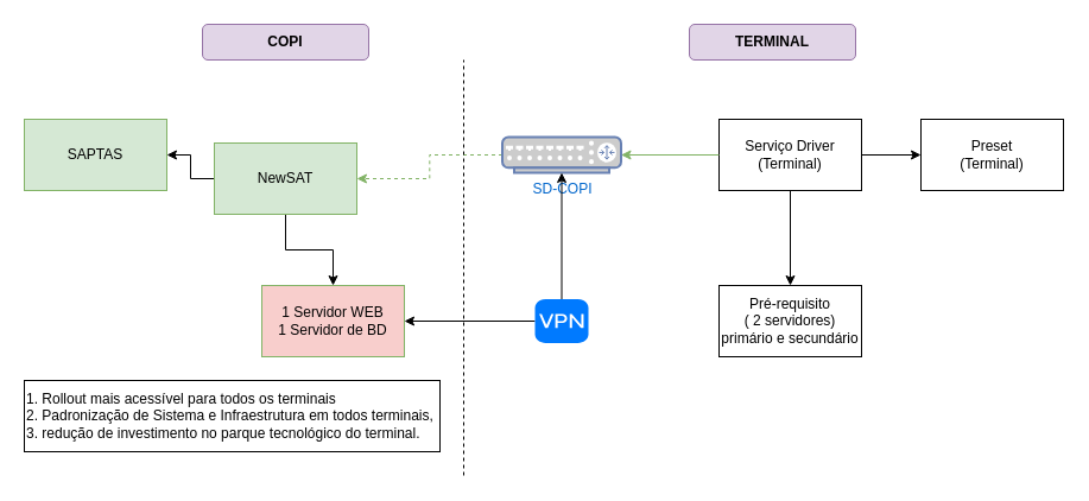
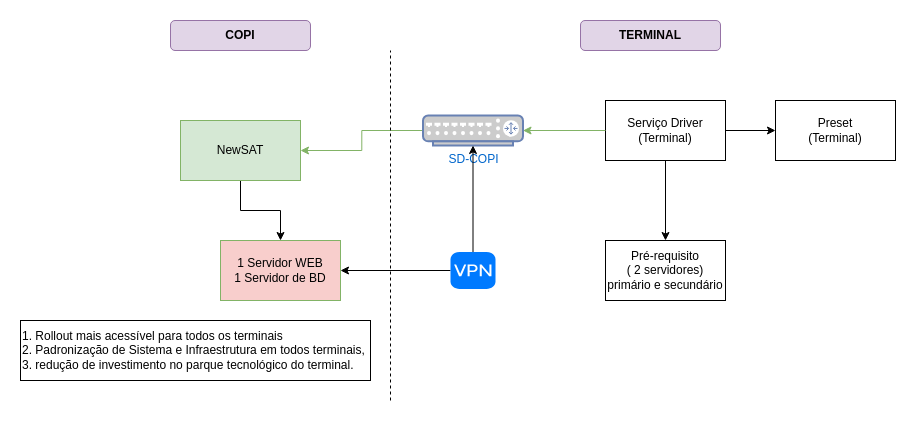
  <mxCell id="0" />
  <mxCell id="1" parent="0" />
  <mxCell id="2" value="" style="edgeStyle=orthogonalEdgeStyle;rounded=0;orthogonalLoop=1;jettySize=auto;html=1;" parent="1" source="4" target="6" edge="1"><mxGeometry relative="1" as="geometry" /></mxCell>
- <mxCell id="3" value="" style="edgeStyle=orthogonalEdgeStyle;rounded=0;orthogonalLoop=1;jettySize=auto;html=1;" parent="1" source="4" target="5" edge="1"><mxGeometry relative="1" as="geometry" /></mxCell>
  <mxCell id="4" value="NewSAT" style="rounded=0;whiteSpace=wrap;html=1;fillColor=#d5e8d4;strokeColor=#82b366;" parent="1" vertex="1"><mxGeometry x="180" y="120" width="120" height="60" as="geometry" /></mxCell>
- <mxCell id="5" value="SAPTAS" style="rounded=0;whiteSpace=wrap;html=1;fillColor=#d5e8d4;strokeColor=#82b366;" parent="1" vertex="1"><mxGeometry x="20" y="100" width="120" height="60" as="geometry" /></mxCell>
  <mxCell id="6" value="1 Servidor WEB&lt;br&gt;1 Servidor de BD&lt;br&gt;" style="rounded=0;whiteSpace=wrap;html=1;fillColor=#f8cecc;strokeColor=#82b366;" parent="1" vertex="1"><mxGeometry x="220" y="240" width="120" height="60" as="geometry" /></mxCell>
  <mxCell id="7" style="edgeStyle=orthogonalEdgeStyle;rounded=0;orthogonalLoop=1;jettySize=auto;html=1;entryX=0;entryY=0.5;entryDx=0;entryDy=0;" parent="1" source="10" target="12" edge="1"><mxGeometry relative="1" as="geometry" /></mxCell>
- <mxCell id="8" style="edgeStyle=orthogonalEdgeStyle;rounded=0;orthogonalLoop=1;jettySize=auto;html=1;entryX=1;entryY=0.5;entryDx=0;entryDy=0;fillColor=#d5e8d4;strokeColor=#82b366;dashed=1;" parent="1" source="15" target="4" edge="1"><mxGeometry relative="1" as="geometry" /></mxCell>
+ <mxCell id="8" style="edgeStyle=orthogonalEdgeStyle;rounded=0;orthogonalLoop=1;jettySize=auto;html=1;entryX=1;entryY=0.5;entryDx=0;entryDy=0;fillColor=#d5e8d4;strokeColor=#82b366;" parent="1" source="15" target="4" edge="1"><mxGeometry relative="1" as="geometry" /></mxCell>
  <mxCell id="9" value="" style="edgeStyle=orthogonalEdgeStyle;rounded=0;orthogonalLoop=1;jettySize=auto;html=1;" parent="1" source="10" target="11" edge="1"><mxGeometry relative="1" as="geometry" /></mxCell>
  <mxCell id="10" value="Serviço Driver&lt;br&gt;(Terminal)" style="rounded=0;whiteSpace=wrap;html=1;" parent="1" vertex="1"><mxGeometry x="605" y="100" width="120" height="60" as="geometry" /></mxCell>
  <mxCell id="11" value="Pré-requisito&lt;br&gt;( 2 servidores)&lt;br&gt;primário e secundário" style="rounded=0;whiteSpace=wrap;html=1;" parent="1" vertex="1"><mxGeometry x="605" y="240" width="120" height="60" as="geometry" /></mxCell>
  <mxCell id="12" value="Preset&lt;br&gt;(Terminal)" style="rounded=0;whiteSpace=wrap;html=1;" parent="1" vertex="1"><mxGeometry x="775" y="100" width="120" height="60" as="geometry" /></mxCell>
  <mxCell id="13" value="1. Rollout mais acessível para todos os terminais&lt;br&gt;2. Padronização de Sistema e Infraestrutura em todos terminais,&lt;br&gt;3. redução de investimento no parque tecnológico do terminal." style="rounded=0;whiteSpace=wrap;html=1;align=left;" parent="1" vertex="1"><mxGeometry x="20" y="320" width="350" height="60" as="geometry" /></mxCell>
  <mxCell id="14" value="" style="endArrow=none;dashed=1;html=1;" parent="1" edge="1"><mxGeometry width="50" height="50" relative="1" as="geometry"><mxPoint x="390" y="400" as="sourcePoint" /><mxPoint x="390" y="50" as="targetPoint" /></mxGeometry></mxCell>
  <mxCell id="15" value="SD-COPI" style="fontColor=#0066CC;verticalAlign=top;verticalLabelPosition=bottom;labelPosition=center;align=center;html=1;outlineConnect=0;fillColor=#CCCCCC;strokeColor=#6881B3;gradientColor=none;gradientDirection=north;strokeWidth=2;shape=mxgraph.networks.router;" parent="1" vertex="1"><mxGeometry x="422.5" y="115" width="100" height="30" as="geometry" /></mxCell>
  <mxCell id="16" style="edgeStyle=orthogonalEdgeStyle;rounded=0;orthogonalLoop=1;jettySize=auto;html=1;entryX=1;entryY=0.5;entryDx=0;entryDy=0;fillColor=#d5e8d4;strokeColor=#82b366;" parent="1" source="10" target="15" edge="1"><mxGeometry relative="1" as="geometry"><mxPoint x="605" y="130" as="sourcePoint" /><mxPoint x="340" y="130" as="targetPoint" /></mxGeometry></mxCell>
  <mxCell id="17" value="COPI" style="rounded=1;whiteSpace=wrap;html=1;fillColor=#e1d5e7;strokeColor=#9673a6;fontStyle=1" parent="1" vertex="1"><mxGeometry x="170" y="20" width="140" height="30" as="geometry" /></mxCell>
  <mxCell id="18" value="TERMINAL" style="rounded=1;whiteSpace=wrap;html=1;fillColor=#e1d5e7;strokeColor=#9673a6;fontStyle=1" parent="1" vertex="1"><mxGeometry x="580" y="20" width="140" height="30" as="geometry" /></mxCell>
  <mxCell id="19" style="edgeStyle=orthogonalEdgeStyle;rounded=0;orthogonalLoop=1;jettySize=auto;html=1;entryX=0.5;entryY=1;entryDx=0;entryDy=0;entryPerimeter=0;" edge="1" parent="1" source="21" target="15"><mxGeometry relative="1" as="geometry" /></mxCell>
  <mxCell id="20" style="edgeStyle=orthogonalEdgeStyle;rounded=0;orthogonalLoop=1;jettySize=auto;html=1;entryX=1;entryY=0.5;entryDx=0;entryDy=0;" edge="1" parent="1" source="21" target="6"><mxGeometry relative="1" as="geometry" /></mxCell>
  <mxCell id="21" value="" style="html=1;strokeWidth=1;shadow=0;dashed=0;shape=mxgraph.ios7.misc.vpn;fillColor=#007AFF;strokeColor=none;buttonText=;strokeColor2=#222222;fontColor=#222222;fontSize=8;verticalLabelPosition=bottom;verticalAlign=top;align=center;" vertex="1" parent="1"><mxGeometry x="450" y="251.5" width="45" height="37" as="geometry" /></mxCell>
